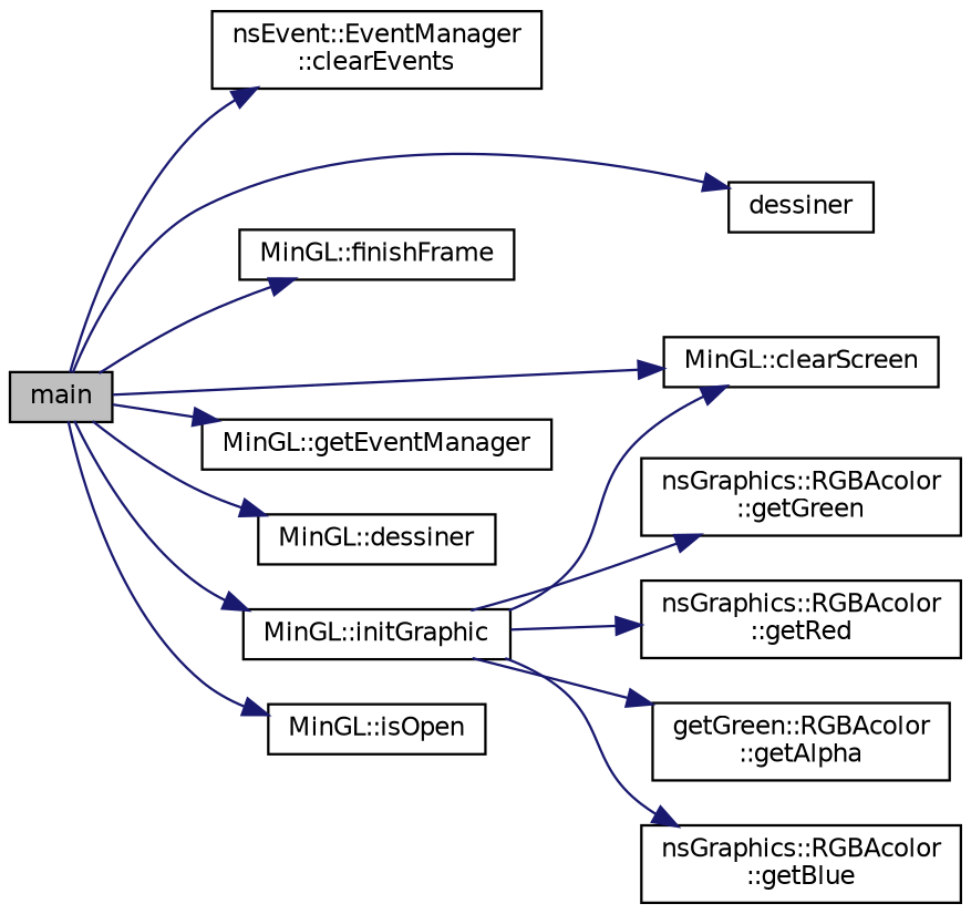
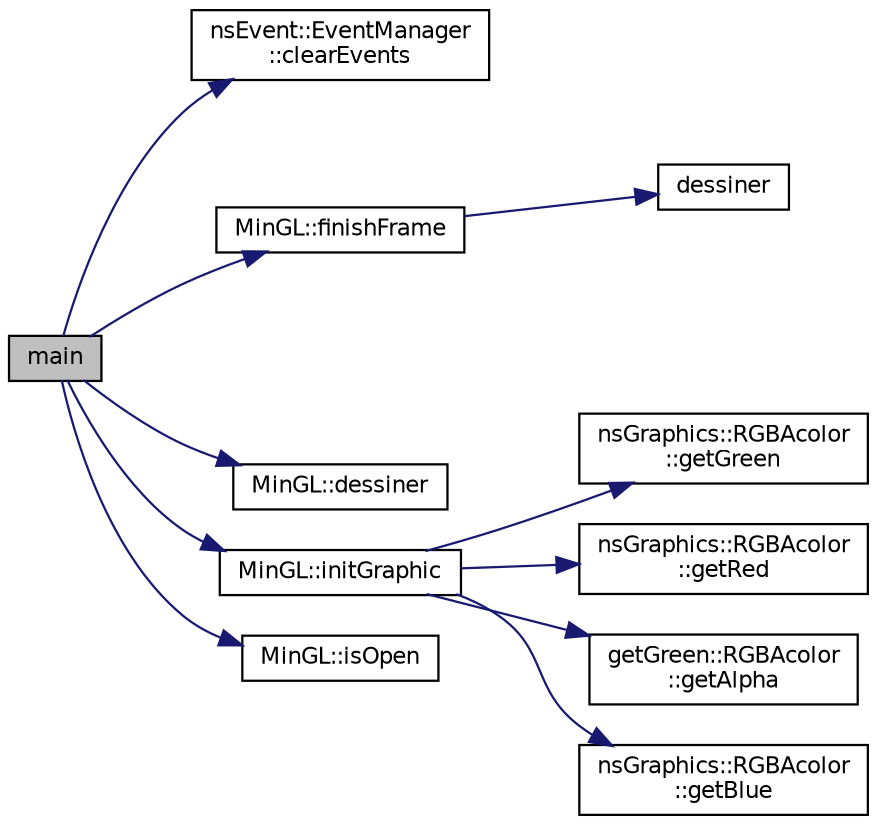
  digraph {
    rankdir=LR
    node [color=black fillcolor=white fontname=Helvetica fontsize=10 shape=record style=filled]
    edge [color=midnightblue fontname=Helvetica fontsize=10 labelfontname=Helvetica labelfontsize=10 style=solid]
    n1 [fillcolor=grey75 fontcolor=black height=0.2 label=main width=0.4]
    n2 [height=0.2 label="nsEvent::EventManager\l::clearEvents" width=0.4]
-   n3 [height=0.2 label="MinGL::clearScreen" width=0.4]
    n4 [height=0.2 label=dessiner width=0.4]
    n5 [height=0.2 label="MinGL::finishFrame" width=0.4]
-   n6 [height=0.2 label="MinGL::getEventManager" width=0.4]
    n7 [height=0.2 label="MinGL::dessiner" width=0.4]
    n8 [height=0.2 label="MinGL::initGraphic" width=0.4]
    n9 [height=0.2 label="MinGL::isOpen" width=0.4]
    n10 [height=0.2 label="getGreen::RGBAcolor\l::getAlpha" width=0.4]
    n11 [height=0.2 label="nsGraphics::RGBAcolor\l::getBlue" width=0.4]
    n12 [height=0.2 label="nsGraphics::RGBAcolor\l::getGreen" width=0.4]
    n13 [height=0.2 label="nsGraphics::RGBAcolor\l::getRed" width=0.4]
    n1 -> n2
-   n1 -> n3
-   n1 -> n4
+   n5 -> n4
    n1 -> n5
-   n1 -> n6
    n1 -> n7
    n1 -> n8
    n1 -> n9
-   n8 -> n3
    n8 -> n10
    n8 -> n11
    n8 -> n12
    n8 -> n13
  }
